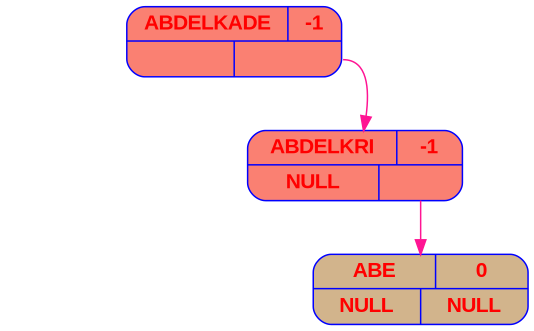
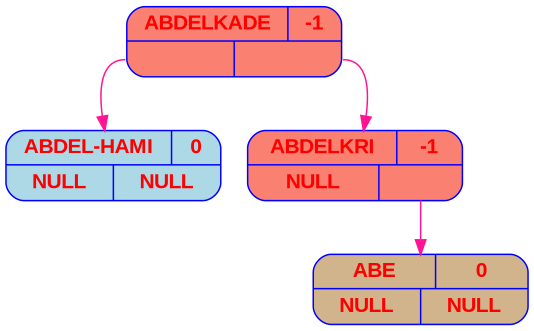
  digraph {
    node [color=blue fillcolor=salmon fontcolor=red fontname="Arial bold" fontsize=14 shape=record style="rounded, filled,filled"]
    edge [color=deeppink tailport=d]
    n1 [label="{{<c> ABDELKADE | <b> -1} | { <g> | <d>}}" width=2]
+   n2 [fillcolor=lightblue label="{{<c> ABDEL-HAMI | <b> 0} | { <g> NULL | <d> NULL}}" width=2]
    n3 [label="{{<c> ABDELKRI | <b> -1} | { <g> NULL | <d> }}" width=2]
    n4 [fillcolor=tan label="{{<c> ABE | <b> 0} | { <g> NULL | <d> NULL}}" width=2]
+   n1 -> n2 [tailport=g]
    n1 -> n3
    n3 -> n4
  }
